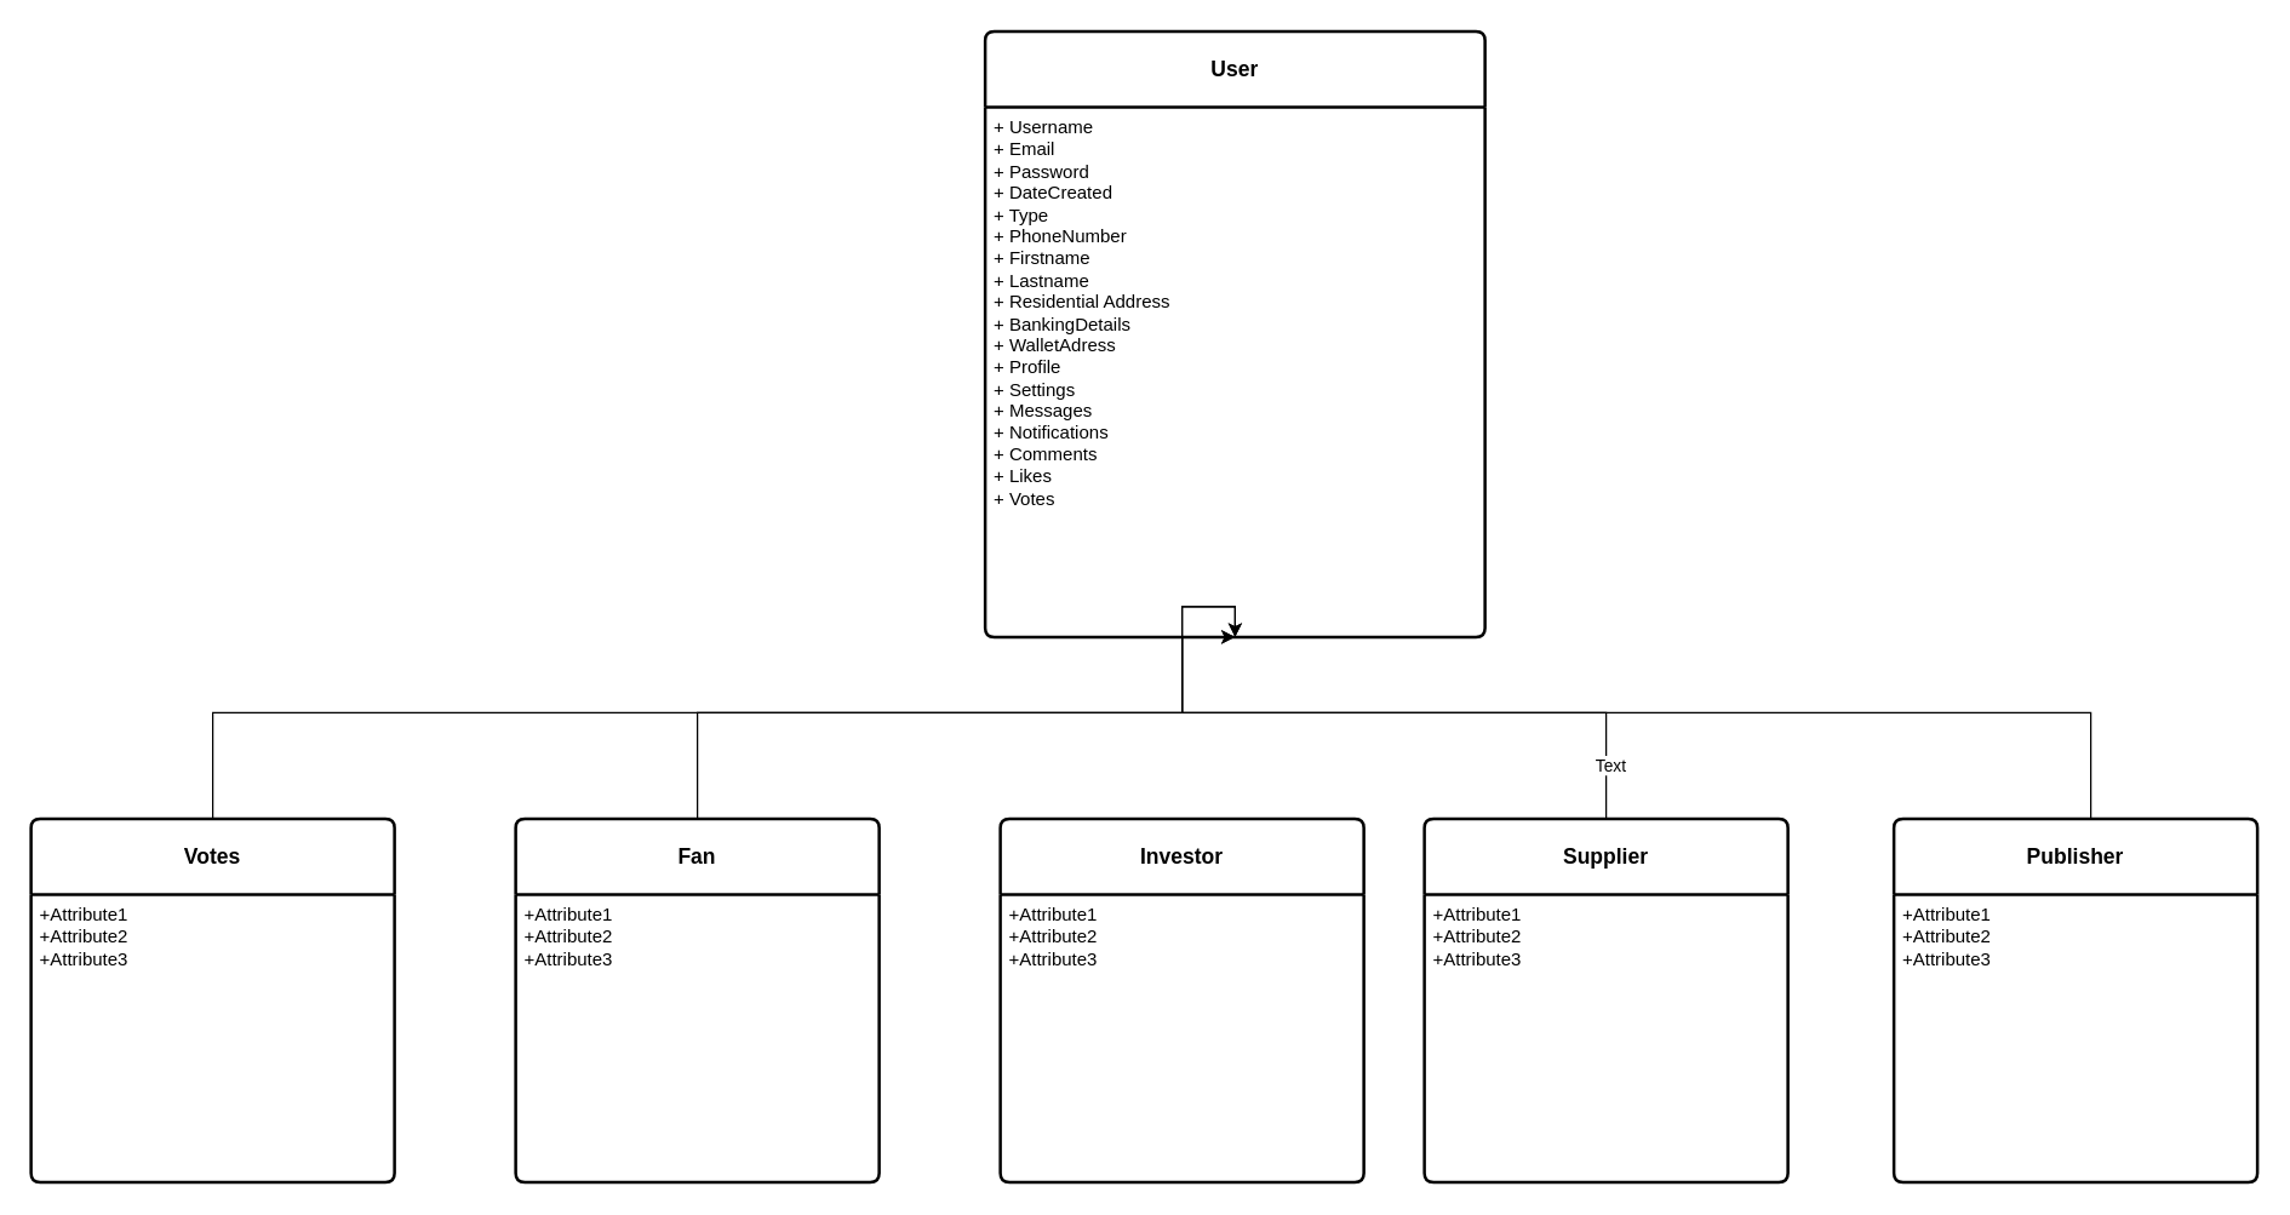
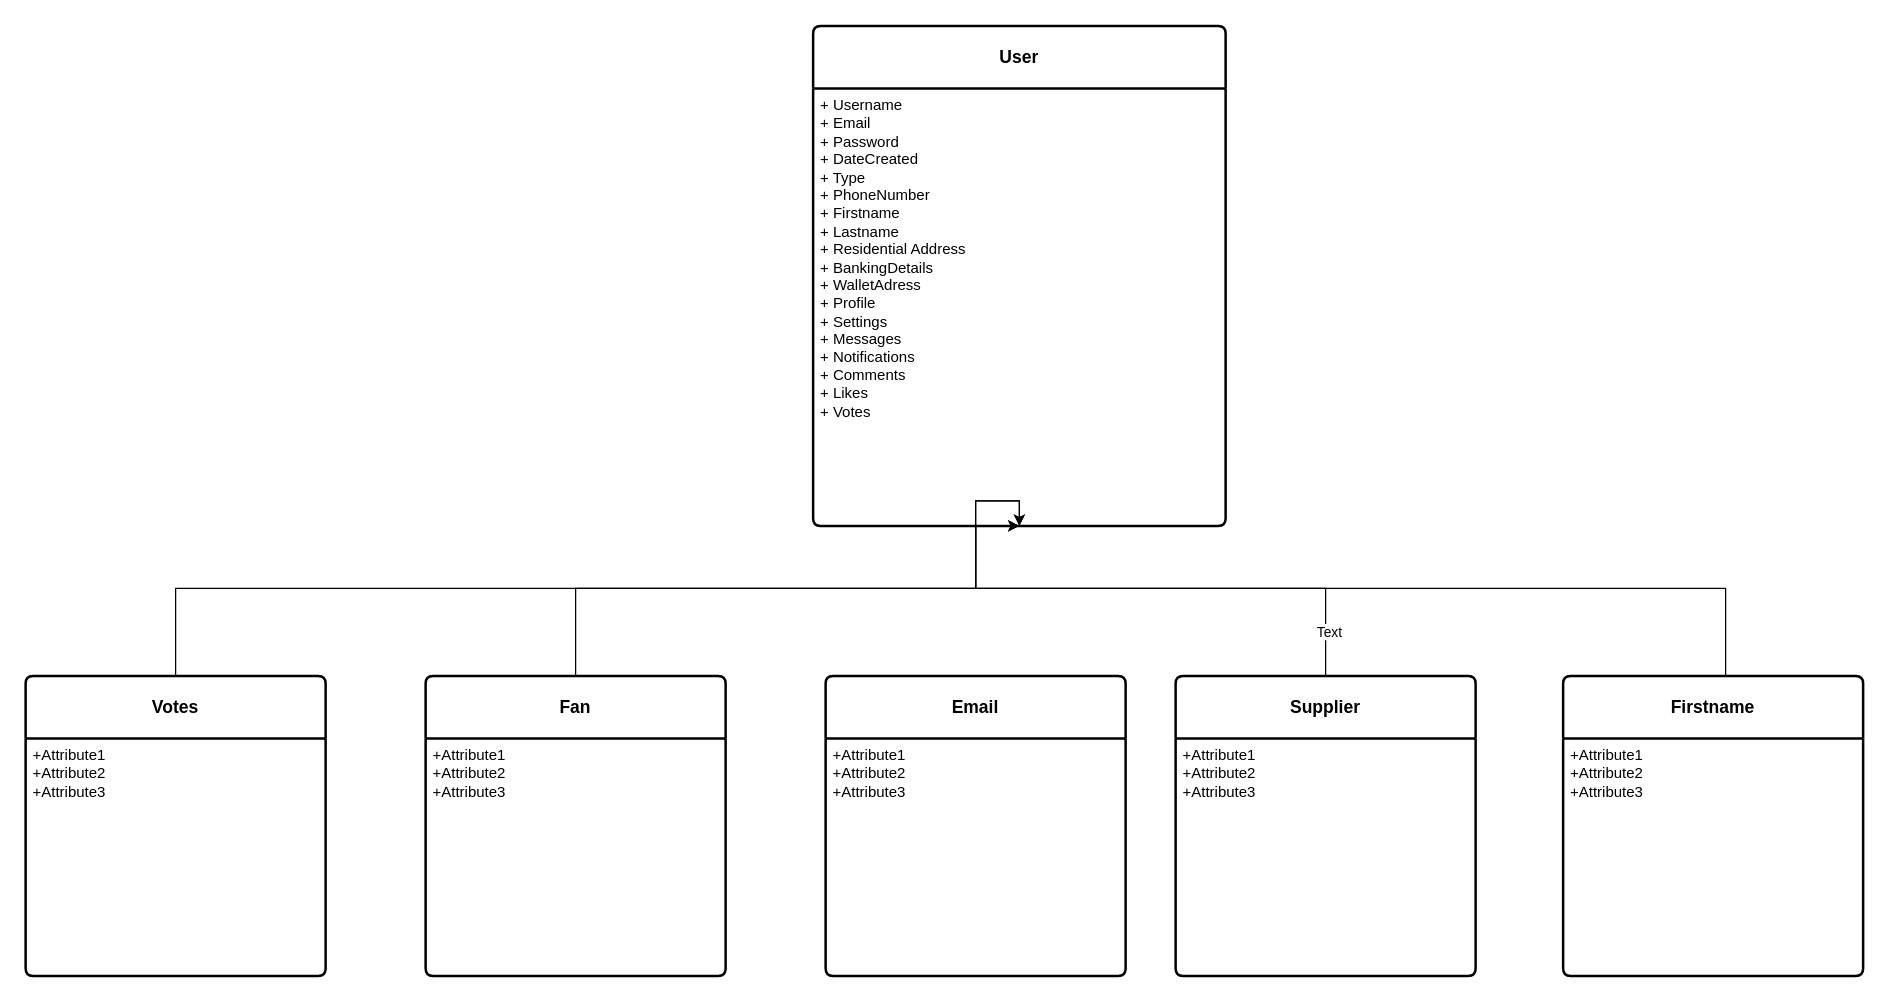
  <mxCell id="0" />
  <mxCell id="1" parent="0" />
  <mxCell id="2" style="edgeStyle=orthogonalEdgeStyle;rounded=0;orthogonalLoop=1;jettySize=auto;html=1;exitX=0.5;exitY=0;exitDx=0;exitDy=0;entryX=0.5;entryY=1;entryDx=0;entryDy=0;" edge="1" parent="1" source="3" target="18"><mxGeometry relative="1" as="geometry"><Array as="points"><mxPoint x="140" y="470" /><mxPoint x="780" y="470" /><mxPoint x="780" y="400" /></Array></mxGeometry></mxCell>
  <mxCell id="3" value="&lt;b&gt;Votes&lt;/b&gt;" style="swimlane;childLayout=stackLayout;horizontal=1;startSize=50;horizontalStack=0;rounded=1;fontSize=14;fontStyle=0;strokeWidth=2;resizeParent=0;resizeLast=1;shadow=0;dashed=0;align=center;arcSize=4;whiteSpace=wrap;html=1;" vertex="1" parent="1"><mxGeometry x="20" y="540" width="240" height="240" as="geometry" /></mxCell>
  <mxCell id="4" value="+Attribute1&#10;+Attribute2&#10;+Attribute3" style="align=left;strokeColor=none;fillColor=none;spacingLeft=4;fontSize=12;verticalAlign=top;resizable=0;rotatable=0;part=1;html=1;" vertex="1" parent="3"><mxGeometry y="50" width="240" height="190" as="geometry" /></mxCell>
- <mxCell id="5" value="&lt;b&gt;Investor&lt;/b&gt;" style="swimlane;childLayout=stackLayout;horizontal=1;startSize=50;horizontalStack=0;rounded=1;fontSize=14;fontStyle=0;strokeWidth=2;resizeParent=0;resizeLast=1;shadow=0;dashed=0;align=center;arcSize=4;whiteSpace=wrap;html=1;" vertex="1" parent="1"><mxGeometry x="660" y="540" width="240" height="240" as="geometry" /></mxCell>
+ <mxCell id="5" value="&lt;b&gt;Email&lt;/b&gt;" style="swimlane;childLayout=stackLayout;horizontal=1;startSize=50;horizontalStack=0;rounded=1;fontSize=14;fontStyle=0;strokeWidth=2;resizeParent=0;resizeLast=1;shadow=0;dashed=0;align=center;arcSize=4;whiteSpace=wrap;html=1;" vertex="1" parent="1"><mxGeometry x="660" y="540" width="240" height="240" as="geometry" /></mxCell>
  <mxCell id="6" value="+Attribute1&#10;+Attribute2&#10;+Attribute3" style="align=left;strokeColor=none;fillColor=none;spacingLeft=4;fontSize=12;verticalAlign=top;resizable=0;rotatable=0;part=1;html=1;" vertex="1" parent="5"><mxGeometry y="50" width="240" height="190" as="geometry" /></mxCell>
  <mxCell id="7" style="edgeStyle=orthogonalEdgeStyle;rounded=0;orthogonalLoop=1;jettySize=auto;html=1;exitX=0.5;exitY=0;exitDx=0;exitDy=0;entryX=0.5;entryY=1;entryDx=0;entryDy=0;" edge="1" parent="1" source="8" target="18"><mxGeometry relative="1" as="geometry"><Array as="points"><mxPoint x="460" y="470" /><mxPoint x="780" y="470" /><mxPoint x="780" y="400" /></Array></mxGeometry></mxCell>
  <mxCell id="8" value="&lt;b&gt;Fan&lt;/b&gt;" style="swimlane;childLayout=stackLayout;horizontal=1;startSize=50;horizontalStack=0;rounded=1;fontSize=14;fontStyle=0;strokeWidth=2;resizeParent=0;resizeLast=1;shadow=0;dashed=0;align=center;arcSize=4;whiteSpace=wrap;html=1;" vertex="1" parent="1"><mxGeometry x="340" y="540" width="240" height="240" as="geometry" /></mxCell>
  <mxCell id="9" value="+Attribute1&#10;+Attribute2&#10;+Attribute3" style="align=left;strokeColor=none;fillColor=none;spacingLeft=4;fontSize=12;verticalAlign=top;resizable=0;rotatable=0;part=1;html=1;" vertex="1" parent="8"><mxGeometry y="50" width="240" height="190" as="geometry" /></mxCell>
  <mxCell id="10" style="edgeStyle=orthogonalEdgeStyle;rounded=0;orthogonalLoop=1;jettySize=auto;html=1;entryX=0.5;entryY=1;entryDx=0;entryDy=0;" edge="1" parent="1" source="12" target="18"><mxGeometry relative="1" as="geometry"><Array as="points"><mxPoint x="1060" y="470" /><mxPoint x="780" y="470" /></Array></mxGeometry></mxCell>
  <mxCell id="11" value="Text" style="edgeLabel;html=1;align=center;verticalAlign=middle;resizable=0;points=[];" vertex="1" connectable="0" parent="10"><mxGeometry x="-0.833" y="-1" relative="1" as="geometry"><mxPoint x="1" as="offset" /></mxGeometry></mxCell>
  <mxCell id="12" value="&lt;b&gt;Supplier&lt;/b&gt;" style="swimlane;childLayout=stackLayout;horizontal=1;startSize=50;horizontalStack=0;rounded=1;fontSize=14;fontStyle=0;strokeWidth=2;resizeParent=0;resizeLast=1;shadow=0;dashed=0;align=center;arcSize=4;whiteSpace=wrap;html=1;" vertex="1" parent="1"><mxGeometry x="940" y="540" width="240" height="240" as="geometry" /></mxCell>
  <mxCell id="13" value="+Attribute1&#10;+Attribute2&#10;+Attribute3" style="align=left;strokeColor=none;fillColor=none;spacingLeft=4;fontSize=12;verticalAlign=top;resizable=0;rotatable=0;part=1;html=1;" vertex="1" parent="12"><mxGeometry y="50" width="240" height="190" as="geometry" /></mxCell>
  <mxCell id="14" style="edgeStyle=orthogonalEdgeStyle;rounded=0;orthogonalLoop=1;jettySize=auto;html=1;entryX=0.5;entryY=1;entryDx=0;entryDy=0;" edge="1" parent="1" source="15" target="18"><mxGeometry relative="1" as="geometry"><Array as="points"><mxPoint x="1380" y="470" /><mxPoint x="780" y="470" /></Array></mxGeometry></mxCell>
- <mxCell id="15" value="&lt;b&gt;Publisher&lt;/b&gt;" style="swimlane;childLayout=stackLayout;horizontal=1;startSize=50;horizontalStack=0;rounded=1;fontSize=14;fontStyle=0;strokeWidth=2;resizeParent=0;resizeLast=1;shadow=0;dashed=0;align=center;arcSize=4;whiteSpace=wrap;html=1;" vertex="1" parent="1"><mxGeometry x="1250" y="540" width="240" height="240" as="geometry" /></mxCell>
+ <mxCell id="15" value="&lt;b&gt;Firstname&lt;/b&gt;" style="swimlane;childLayout=stackLayout;horizontal=1;startSize=50;horizontalStack=0;rounded=1;fontSize=14;fontStyle=0;strokeWidth=2;resizeParent=0;resizeLast=1;shadow=0;dashed=0;align=center;arcSize=4;whiteSpace=wrap;html=1;" vertex="1" parent="1"><mxGeometry x="1250" y="540" width="240" height="240" as="geometry" /></mxCell>
  <mxCell id="16" value="+Attribute1&#10;+Attribute2&#10;+Attribute3" style="align=left;strokeColor=none;fillColor=none;spacingLeft=4;fontSize=12;verticalAlign=top;resizable=0;rotatable=0;part=1;html=1;" vertex="1" parent="15"><mxGeometry y="50" width="240" height="190" as="geometry" /></mxCell>
  <mxCell id="17" value="&lt;b&gt;User&lt;/b&gt;" style="swimlane;childLayout=stackLayout;horizontal=1;startSize=50;horizontalStack=0;rounded=1;fontSize=14;fontStyle=0;strokeWidth=2;resizeParent=0;resizeLast=1;shadow=0;dashed=0;align=center;arcSize=4;whiteSpace=wrap;html=1;" vertex="1" parent="1"><mxGeometry x="650" y="20" width="330" height="400" as="geometry" /></mxCell>
  <mxCell id="18" value="+ Username&lt;br&gt;+ Email&lt;br&gt;+ Password&lt;div&gt;+ DateCreated&lt;/div&gt;&lt;div&gt;+ Type&lt;/div&gt;&lt;div&gt;+ PhoneNumber&lt;/div&gt;&lt;div&gt;+ Firstname&lt;/div&gt;&lt;div&gt;+ Lastname&lt;/div&gt;&lt;div&gt;+ Residential Address&lt;/div&gt;&lt;div&gt;+ BankingDetails&lt;/div&gt;&lt;div&gt;+ WalletAdress&lt;/div&gt;&lt;div&gt;+ Profile&lt;/div&gt;&lt;div&gt;+ Settings&lt;/div&gt;&lt;div&gt;+ Messages&lt;/div&gt;&lt;div&gt;+ Notifications&lt;/div&gt;&lt;div&gt;+ Comments&lt;/div&gt;&lt;div&gt;+ Likes&lt;/div&gt;&lt;div&gt;+ Votes&lt;/div&gt;" style="align=left;strokeColor=none;fillColor=none;spacingLeft=4;fontSize=12;verticalAlign=top;resizable=0;rotatable=0;part=1;html=1;" vertex="1" parent="17"><mxGeometry y="50" width="330" height="350" as="geometry" /></mxCell>
  <mxCell id="19" style="edgeStyle=orthogonalEdgeStyle;rounded=0;orthogonalLoop=1;jettySize=auto;html=1;exitX=0.5;exitY=1;exitDx=0;exitDy=0;" edge="1" parent="17" source="18" target="18"><mxGeometry relative="1" as="geometry" /></mxCell>
